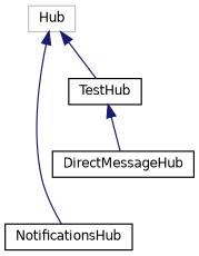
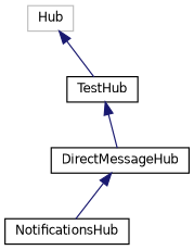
  digraph {
    rankdir=TB
    node [color=black fillcolor=white fontname=Helvetica fontsize=10 shape=record style=filled]
    edge [color=midnightblue dir=back fontname=Helvetica fontsize=10 labelfontname=Helvetica labelfontsize=10 style=solid]
    n1 [color=grey75 height=0.2 label=Hub width=0.4]
    n2 [height=0.2 label=NotificationsHub width=0.4]
    n3 [height=0.2 label=TestHub width=0.4]
    n4 [height=0.2 label=DirectMessageHub width=0.4]
-   n1 -> n2
+   n4 -> n2
    n1 -> n3
    n3 -> n4
  }
